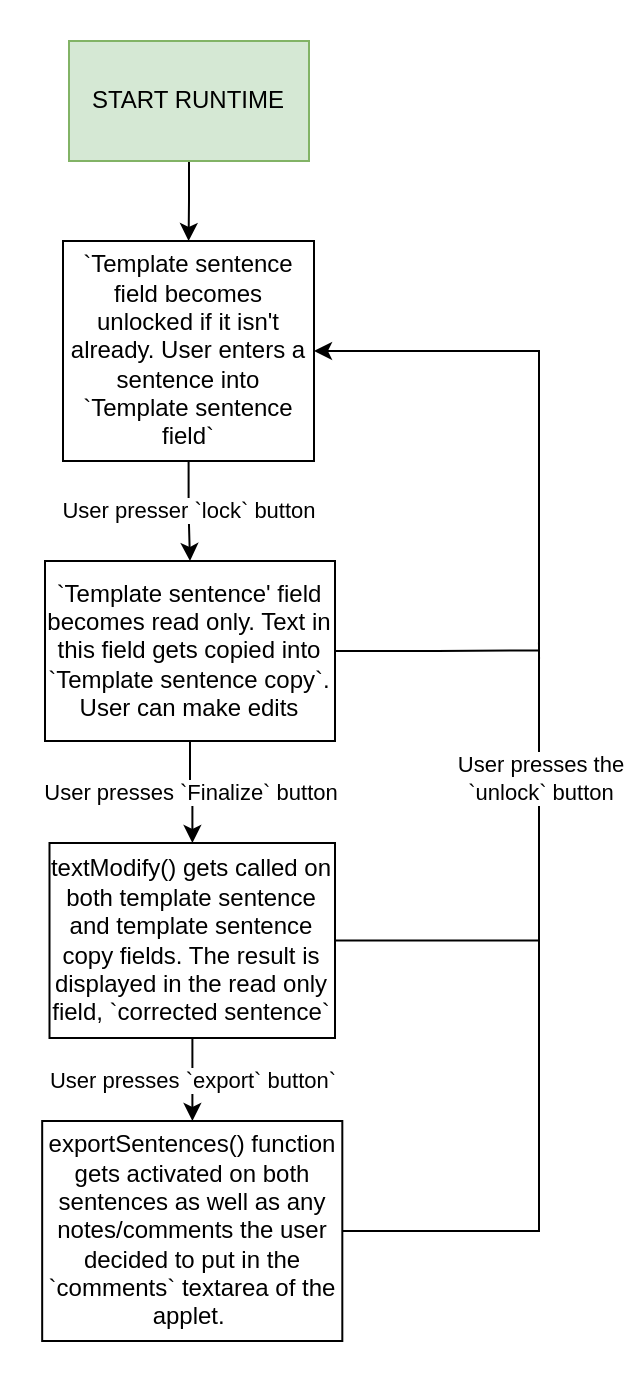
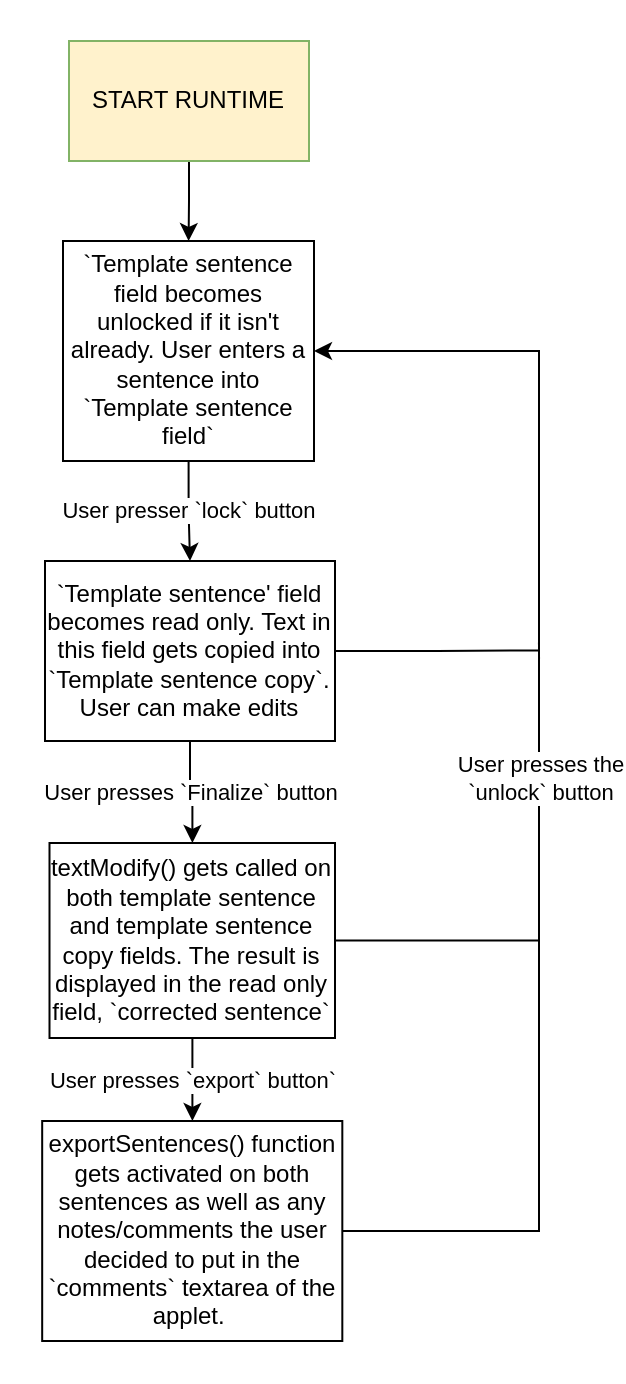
  <mxCell id="0" />
  <mxCell id="1" parent="0" />
  <mxCell id="2" value="" style="edgeStyle=orthogonalEdgeStyle;rounded=0;orthogonalLoop=1;jettySize=auto;html=1;" edge="1" parent="1" source="3" target="5"><mxGeometry relative="1" as="geometry" /></mxCell>
- <mxCell id="3" value="START RUNTIME" style="rounded=0;whiteSpace=wrap;html=1;fillColor=#d5e8d4;strokeColor=#82b366;" vertex="1" parent="1"><mxGeometry x="34" y="20" width="120" height="60" as="geometry" /></mxCell>
+ <mxCell id="3" value="START RUNTIME" style="rounded=0;whiteSpace=wrap;html=1;fillColor=#fff2cc;strokeColor=#82b366;" vertex="1" parent="1"><mxGeometry x="34" y="20" width="120" height="60" as="geometry" /></mxCell>
  <mxCell id="4" value="User presser `lock` button" style="edgeStyle=orthogonalEdgeStyle;rounded=0;orthogonalLoop=1;jettySize=auto;html=1;" edge="1" parent="1" source="5" target="8"><mxGeometry relative="1" as="geometry" /></mxCell>
  <mxCell id="5" value="`Template sentence field becomes unlocked if it isn't already. User enters a sentence into `Template sentence field`" style="whiteSpace=wrap;html=1;rounded=0;" vertex="1" parent="1"><mxGeometry x="31" y="120" width="125.5" height="110" as="geometry" /></mxCell>
  <mxCell id="6" value="User presses `Finalize` button" style="edgeStyle=orthogonalEdgeStyle;rounded=0;orthogonalLoop=1;jettySize=auto;html=1;" edge="1" parent="1" source="8" target="11"><mxGeometry relative="1" as="geometry" /></mxCell>
  <mxCell id="7" style="edgeStyle=orthogonalEdgeStyle;rounded=0;orthogonalLoop=1;jettySize=auto;html=1;exitX=1;exitY=0.5;exitDx=0;exitDy=0;endArrow=baseDash;endFill=0;" edge="1" parent="1" source="8"><mxGeometry relative="1" as="geometry"><mxPoint x="269" y="324.714" as="targetPoint" /></mxGeometry></mxCell>
  <mxCell id="8" value="`Template sentence' field becomes read only. Text in this field gets copied into `Template sentence copy`. User can make edits" style="whiteSpace=wrap;html=1;rounded=0;" vertex="1" parent="1"><mxGeometry x="22" y="280" width="145" height="90" as="geometry" /></mxCell>
  <mxCell id="9" value="User presses `export` button`" style="edgeStyle=orthogonalEdgeStyle;rounded=0;orthogonalLoop=1;jettySize=auto;html=1;" edge="1" parent="1" source="11" target="14"><mxGeometry relative="1" as="geometry" /></mxCell>
  <mxCell id="10" style="edgeStyle=orthogonalEdgeStyle;rounded=0;orthogonalLoop=1;jettySize=auto;html=1;exitX=1;exitY=0.5;exitDx=0;exitDy=0;strokeColor=default;endArrow=baseDash;endFill=0;" edge="1" parent="1" source="11"><mxGeometry relative="1" as="geometry"><mxPoint x="269" y="469.714" as="targetPoint" /></mxGeometry></mxCell>
  <mxCell id="11" value="textModify() gets called on both template sentence and template sentence copy fields. The result is displayed in the read only field, `corrected sentence`" style="whiteSpace=wrap;html=1;rounded=0;" vertex="1" parent="1"><mxGeometry x="24.25" y="421" width="142.75" height="97.5" as="geometry" /></mxCell>
  <mxCell id="12" style="edgeStyle=orthogonalEdgeStyle;rounded=0;orthogonalLoop=1;jettySize=auto;html=1;exitX=1;exitY=0.5;exitDx=0;exitDy=0;entryX=1;entryY=0.5;entryDx=0;entryDy=0;" edge="1" parent="1" source="14" target="5"><mxGeometry relative="1" as="geometry"><Array as="points"><mxPoint x="269" y="615" /><mxPoint x="269" y="175" /></Array></mxGeometry></mxCell>
  <mxCell id="13" value="User presses the &lt;br&gt;`unlock` button" style="edgeLabel;html=1;align=center;verticalAlign=middle;resizable=0;points=[];" vertex="1" connectable="0" parent="12"><mxGeometry x="-0.001" relative="1" as="geometry"><mxPoint as="offset" /></mxGeometry></mxCell>
  <mxCell id="14" value="exportSentences() function gets activated on both sentences as well as any notes/comments the user decided to put in the `comments` textarea of the applet.&amp;nbsp;" style="whiteSpace=wrap;html=1;rounded=0;" vertex="1" parent="1"><mxGeometry x="20.59" y="560" width="150.07" height="110" as="geometry" /></mxCell>
